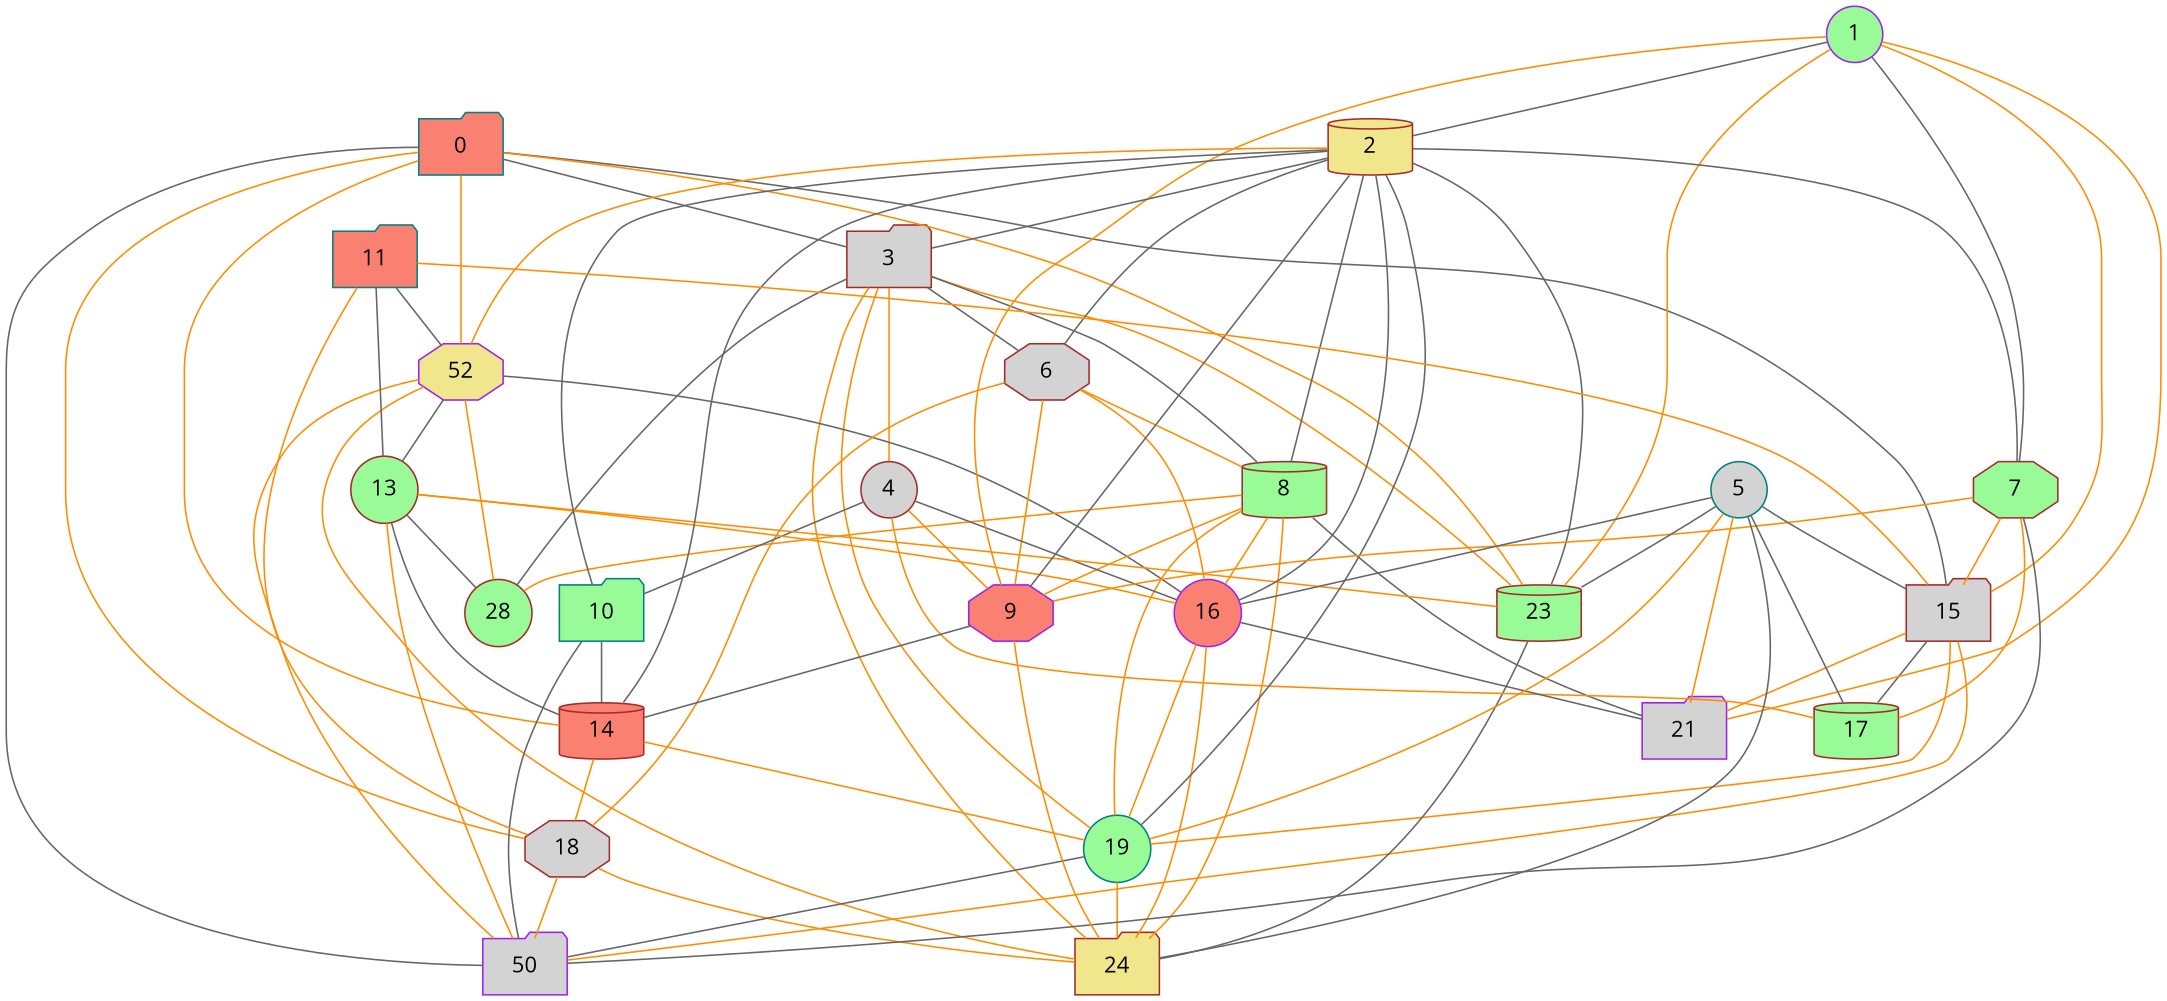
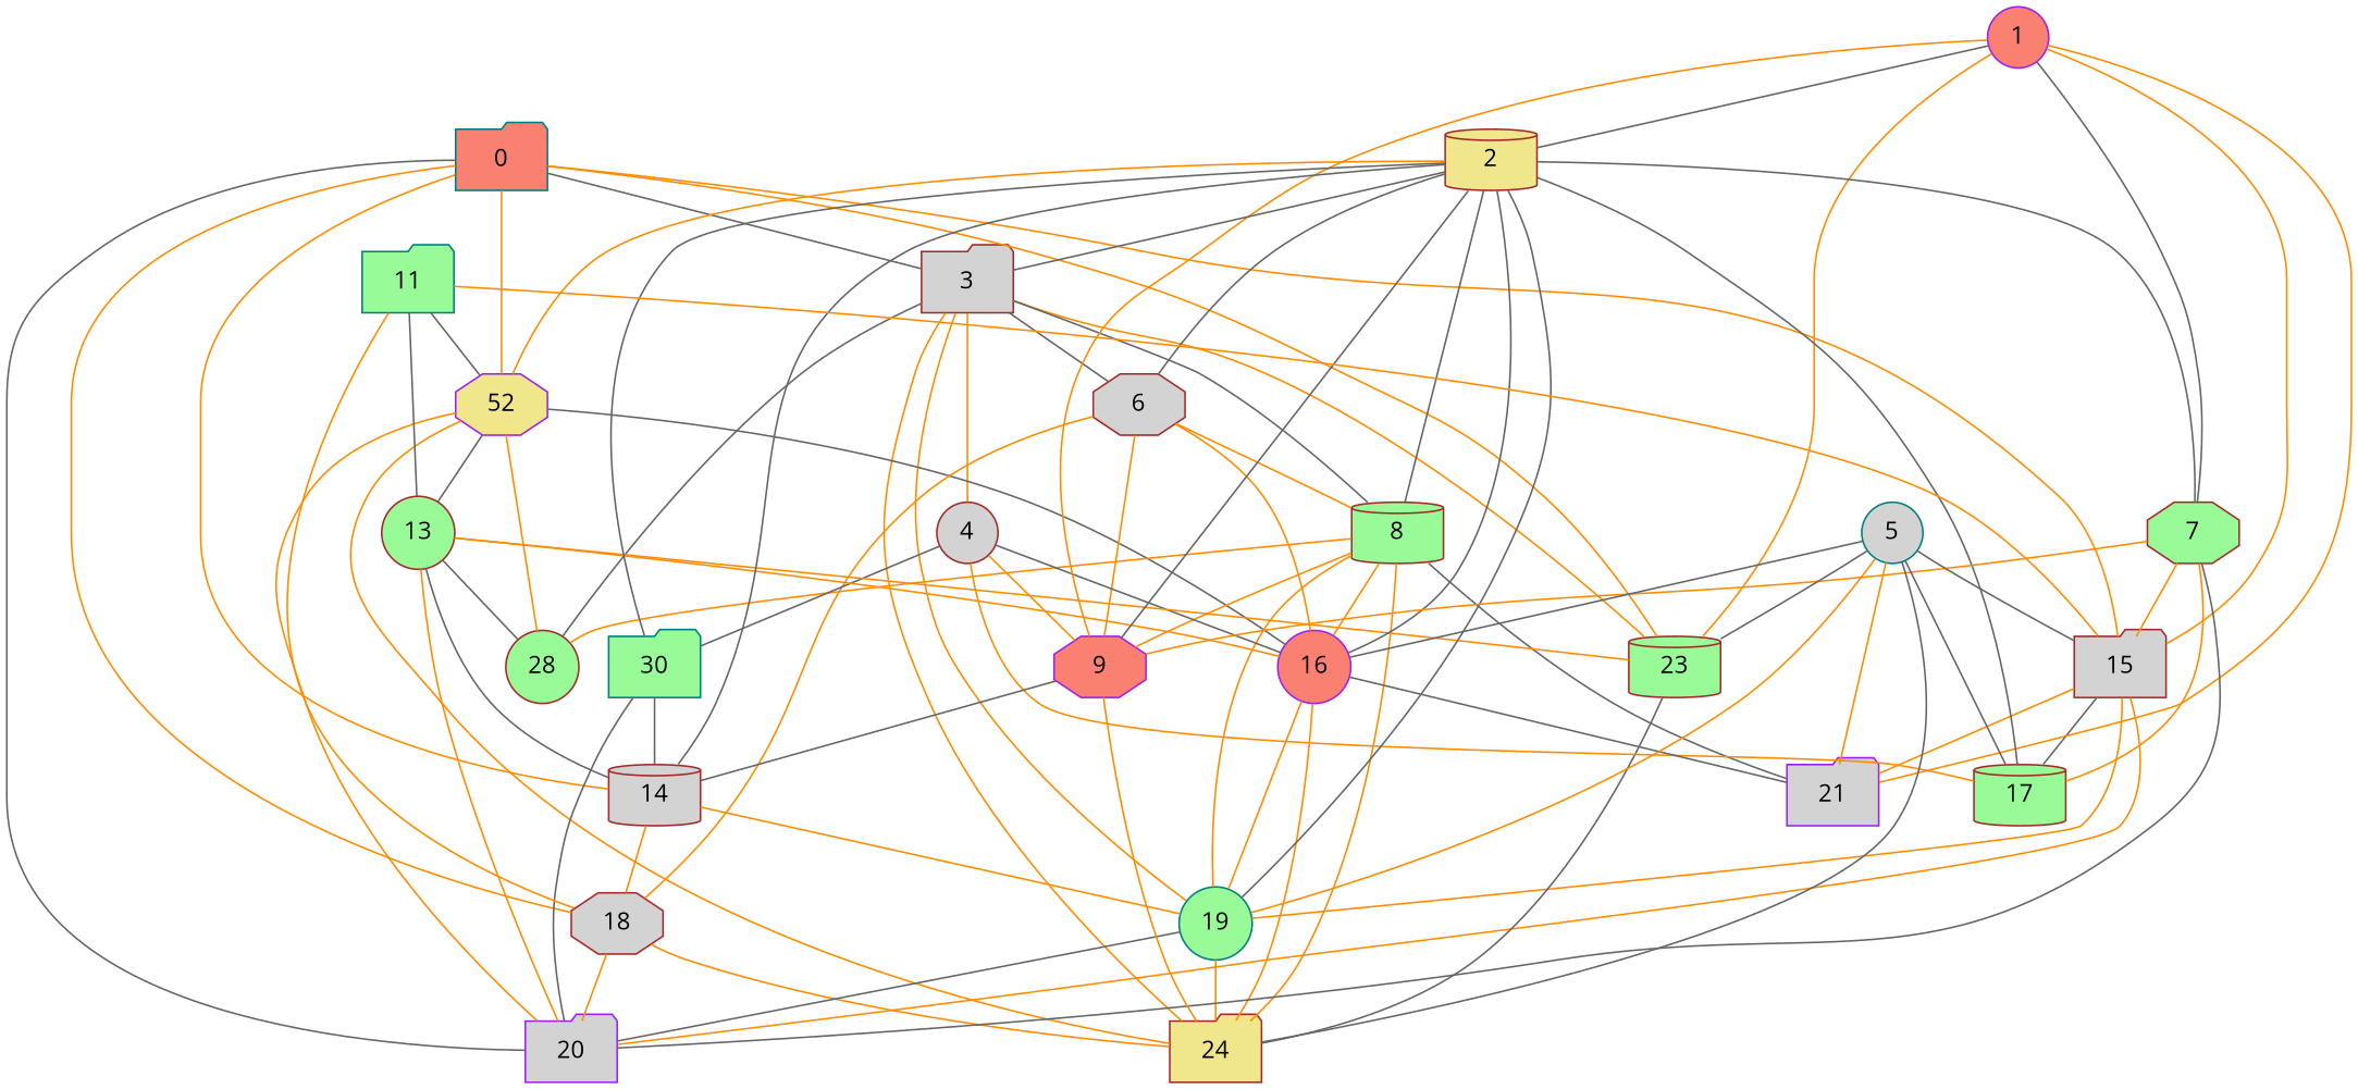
  strict graph {
    fontname="Open Sans"
    node [color=brown fillcolor=lightgrey fontname="Open Sans" shape=folder style=filled]
    edge [color=darkorange fontname="Open Sans" is_available=True prob=1.0]
    0 [color=teal fillcolor=salmon]
    3
    n3 [color=purple fillcolor=khaki label=52 shape=octagon]
-   14 [fillcolor=salmon shape=cylinder]
+   14 [shape=cylinder]
    15
    18 [shape=octagon]
-   20 [color=purple label=50]
+   20 [color=purple]
    23 [fillcolor=palegreen shape=cylinder]
    6 [shape=octagon]
    8 [fillcolor=palegreen shape=cylinder]
    19 [color=teal fillcolor=palegreen shape=circle]
    4 [shape=circle]
    n13 [fillcolor=palegreen label=28 shape=circle]
    24 [fillcolor=khaki]
    16 [color=purple fillcolor=salmon shape=circle]
    13 [fillcolor=palegreen shape=circle]
    21 [color=purple]
    17 [fillcolor=palegreen shape=cylinder]
-   1 [color=purple fillcolor=palegreen shape=circle]
+   1 [color=purple fillcolor=salmon shape=circle]
    2 [fillcolor=khaki shape=cylinder]
    7 [fillcolor=palegreen shape=octagon]
    9 [color=purple fillcolor=salmon shape=octagon]
-   10 [color=teal fillcolor=palegreen]
+   10 [color=teal fillcolor=palegreen label=30]
    5 [color=teal shape=circle]
-   11 [color=teal fillcolor=salmon]
+   11 [color=teal fillcolor=palegreen]
    0 -- 3 [color=gray40 prob=0.728077530839]
    0 -- n3 [prob=0.881044120514]
    0 -- 14 [prob=0.284573071726]
-   0 -- 15 [color=gray40 prob=0.300432127401]
+   0 -- 15 [prob=0.300432127401]
    0 -- 18
    0 -- 20 [color=gray40 prob=0.530432095189]
    0 -- 23 [prob=0.813673747135]
    3 -- 23
    3 -- 6 [color=gray40 prob=0.740131428307]
    3 -- 8 [color=gray40 prob=0.330797232402]
    3 -- 19 [prob=0.817412543449]
    3 -- 4 [prob=0.47935803073]
    3 -- n13 [color=gray40 prob=0.526660719742]
    3 -- 24 [prob=0.705286013028]
    n3 -- 20 [prob=0.868882046131]
    n3 -- n13 [prob=0.330398332074]
    n3 -- 24
    n3 -- 16 [color=gray40 prob=0.176997070685]
    n3 -- 13 [color=gray40 prob=0.913950044664]
    14 -- 18 [prob=0.77775827482]
    14 -- 19 [prob=0.776416759943]
    15 -- 20
    15 -- 19 [prob=0.363336536208]
    15 -- 21 [prob=0.0030363773416]
    15 -- 17 [color=gray40 prob=0.252672952622]
    18 -- 20
    18 -- 24
    23 -- 24 [color=gray40 prob=0.385153650288]
    6 -- 18 [prob=0.039276078896]
    6 -- 8 [prob=0.140461622333]
    6 -- 16 [prob=0.0940420415847]
    6 -- 9 [prob=0.828219859165]
    8 -- 19 [prob=0.379493929708]
    8 -- n13 [prob=0.185058800828]
    8 -- 24 [prob=0.265019322792]
    8 -- 16
    8 -- 21 [color=gray40 prob=0.673515600392]
    8 -- 9 [prob=0.293947838383]
    19 -- 20 [color=gray40 prob=0.608893986736]
    19 -- 24 [prob=0.0176898055135]
    4 -- 16 [color=gray40 prob=0.222801240137]
    4 -- 17 [prob=0.235973819924]
    4 -- 9 [prob=0.0686489084973]
    4 -- 10 [color=gray40]
    16 -- 19 [prob=0.515529122249]
    16 -- 24
    16 -- 21 [color=gray40 prob=0.0236395779183]
    13 -- 14 [color=gray40]
    13 -- 20 [prob=0.526637625444]
    13 -- 23 [prob=0.93131952034]
    13 -- n13 [color=gray40 prob=0.319613529966]
    13 -- 16
    1 -- 15 [prob=0.376825172575]
    1 -- 23 [prob=0.918904203551]
    1 -- 21 [prob=0.505199041664]
    1 -- 2 [color=gray40 prob=0.678538029923]
    1 -- 7 [color=gray40 prob=0.961782811769]
    1 -- 9 [prob=0.641873450912]
    2 -- 3 [color=gray40 prob=0.0287515563784]
    2 -- n3 [prob=0.748680177902]
    2 -- 14 [color=gray40 prob=0.217776217831]
-   2 -- 23 [color=gray40 prob=0.197919018563]
+   2 -- 17 [color=gray40 prob=0.197919018563]
    2 -- 6 [color=gray40 prob=0.759331300659]
    2 -- 8 [color=gray40 prob=0.625542880619]
    2 -- 19 [color=gray40 prob=0.966036128022]
    2 -- 16 [color=gray40 prob=0.308732894769]
    2 -- 7 [color=gray40 prob=0.452578567737]
    2 -- 9 [color=gray40 prob=0.658776237616]
    2 -- 10 [color=gray40 prob=0.0110643437734]
    7 -- 15 [prob=0.877923184785]
    7 -- 20 [color=gray40 prob=0.260995541711]
    7 -- 17 [prob=0.711274566711]
    7 -- 9 [prob=0.135033796631]
    9 -- 14 [color=gray40]
    9 -- 24
    10 -- 14 [color=gray40 prob=0.175765368538]
    10 -- 20 [color=gray40 prob=0.187636217347]
    5 -- 15 [color=gray40 prob=0.953392543684]
    5 -- 23 [color=gray40 prob=0.42691835303]
    5 -- 19 [prob=0.0114149777445]
    5 -- 24 [color=gray40 prob=0.453568764836]
    5 -- 16 [color=gray40 prob=0.320459819455]
    5 -- 21 [prob=0.49733868949]
    5 -- 17 [color=gray40]
    11 -- n3 [color=gray40 prob=0.691918369315]
    11 -- 15 [prob=0.206291632105]
    11 -- 18
    11 -- 13 [color=gray40 prob=0.213001510674]
  }
